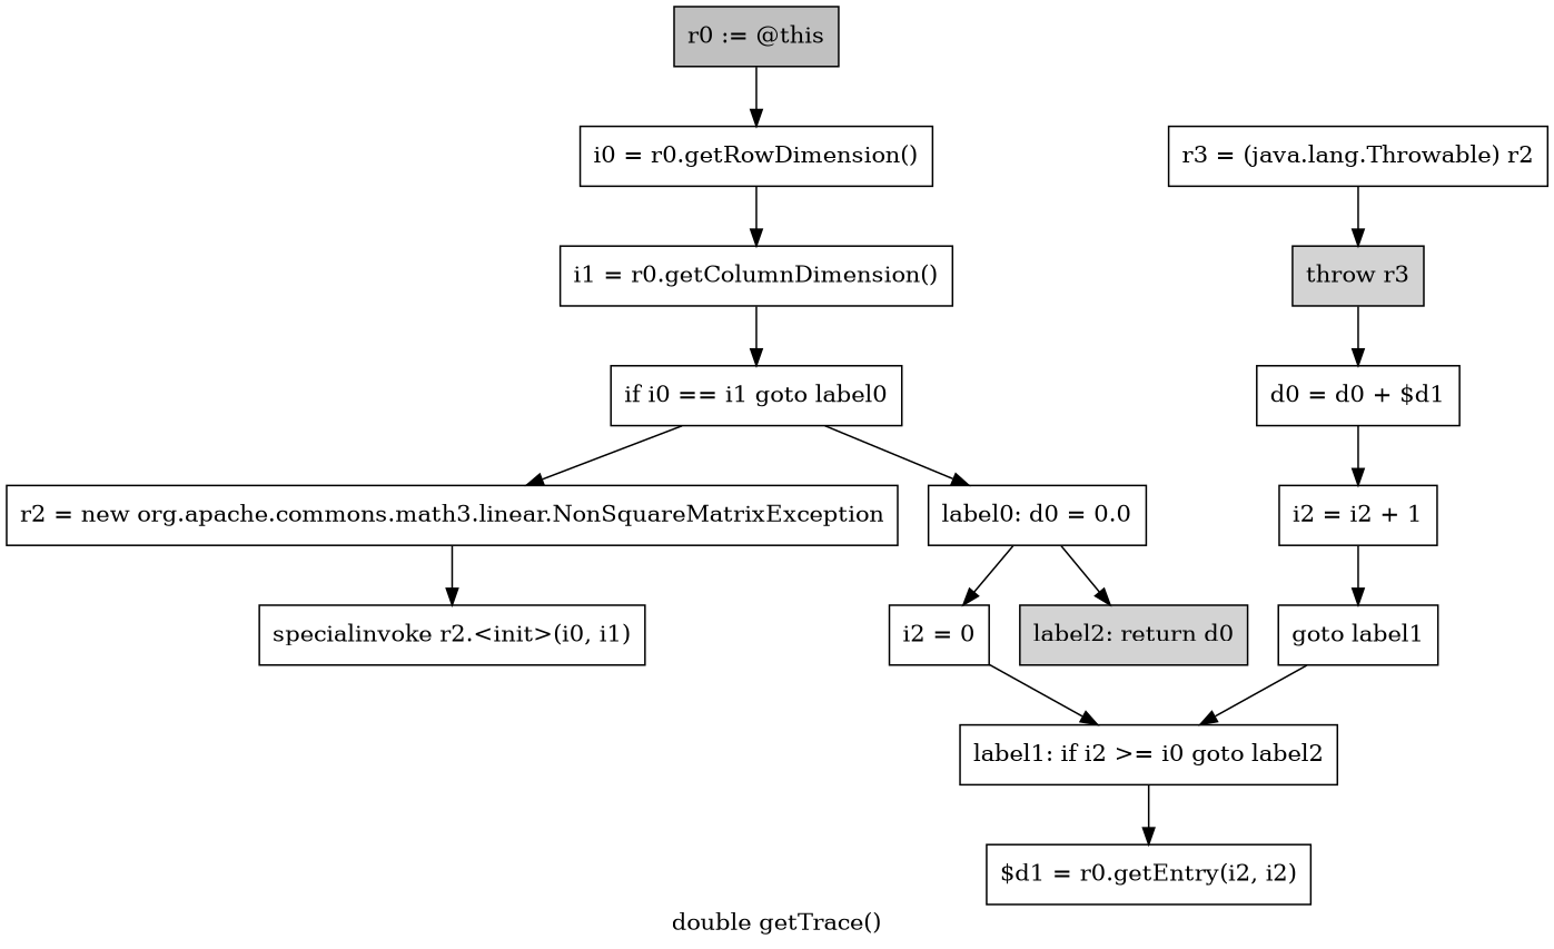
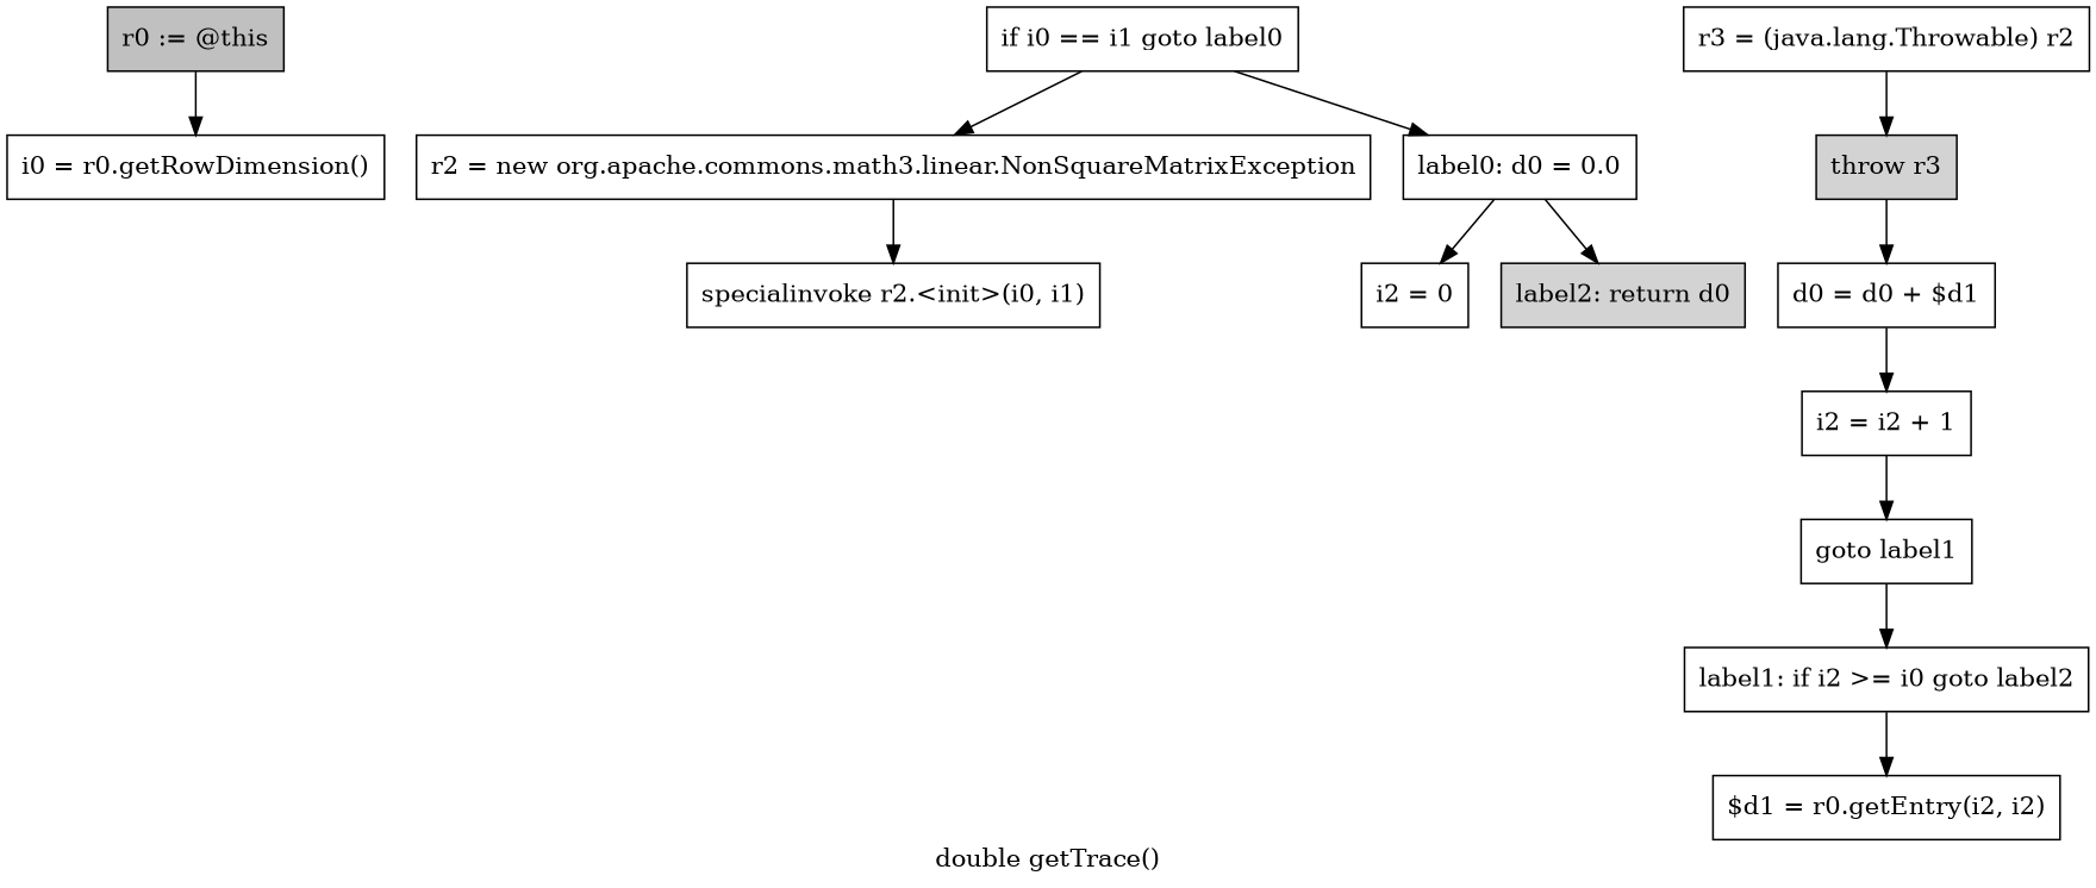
  digraph {
    label="double getTrace()"
    node [shape=box]
    n1 [fillcolor=gray label="r0 := @this" style=filled]
    n2 [label="i0 = r0.getRowDimension()"]
-   n3 [label="i1 = r0.getColumnDimension()"]
    n4 [label="if i0 == i1 goto label0"]
    n5 [label="r2 = new org.apache.commons.math3.linear.NonSquareMatrixException"]
    n6 [label="label0: d0 = 0.0"]
    n7 [label="specialinvoke r2.<init>(i0, i1)"]
    n8 [label="i2 = 0"]
    n9 [fillcolor=lightgray label="label2: return d0" style=filled]
    n10 [label="label1: if i2 >= i0 goto label2"]
    n11 [label="r3 = (java.lang.Throwable) r2"]
    n12 [fillcolor=lightgray label="throw r3" style=filled]
    n13 [label="d0 = d0 + $d1"]
    n14 [label="$d1 = r0.getEntry(i2, i2)"]
    n15 [label="i2 = i2 + 1"]
    n16 [label="goto label1"]
    n1 -> n2
-   n2 -> n3
-   n3 -> n4
    n4 -> n5
    n4 -> n6
    n5 -> n7
    n6 -> n8
    n6 -> n9
-   n8 -> n10
    n10 -> n14
    n11 -> n12
    n12 -> n13
    n13 -> n15
    n15 -> n16
    n16 -> n10
  }
